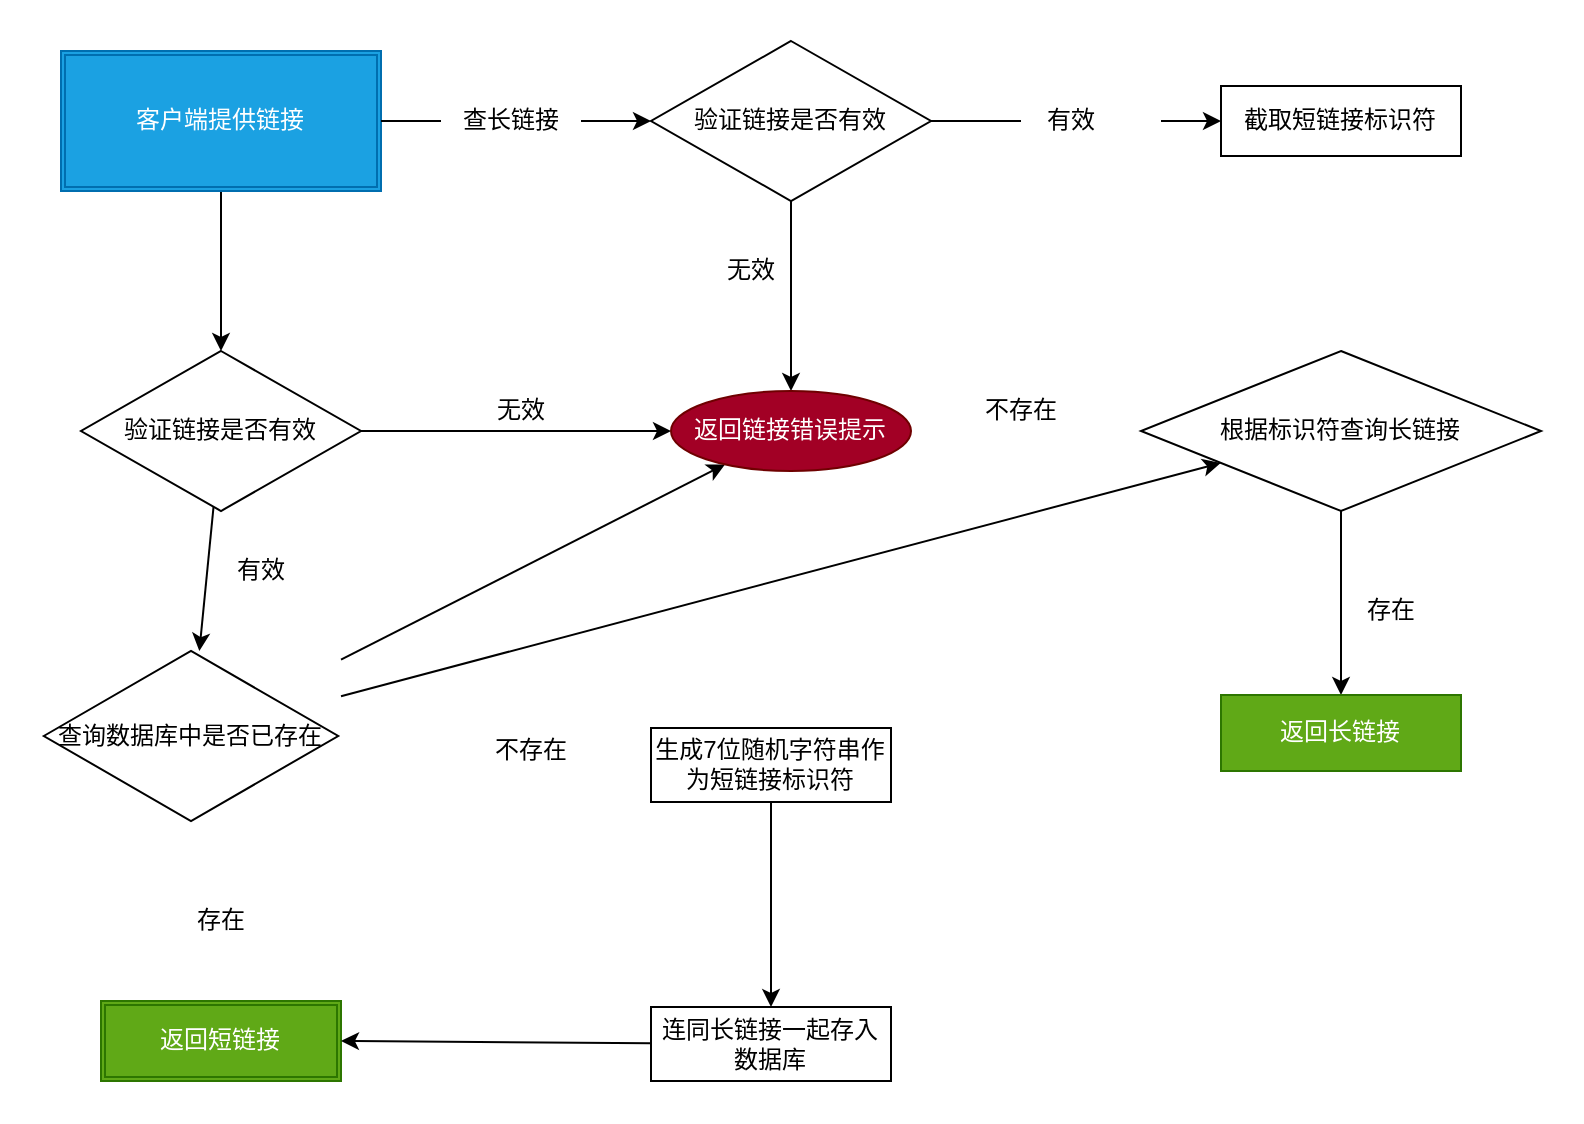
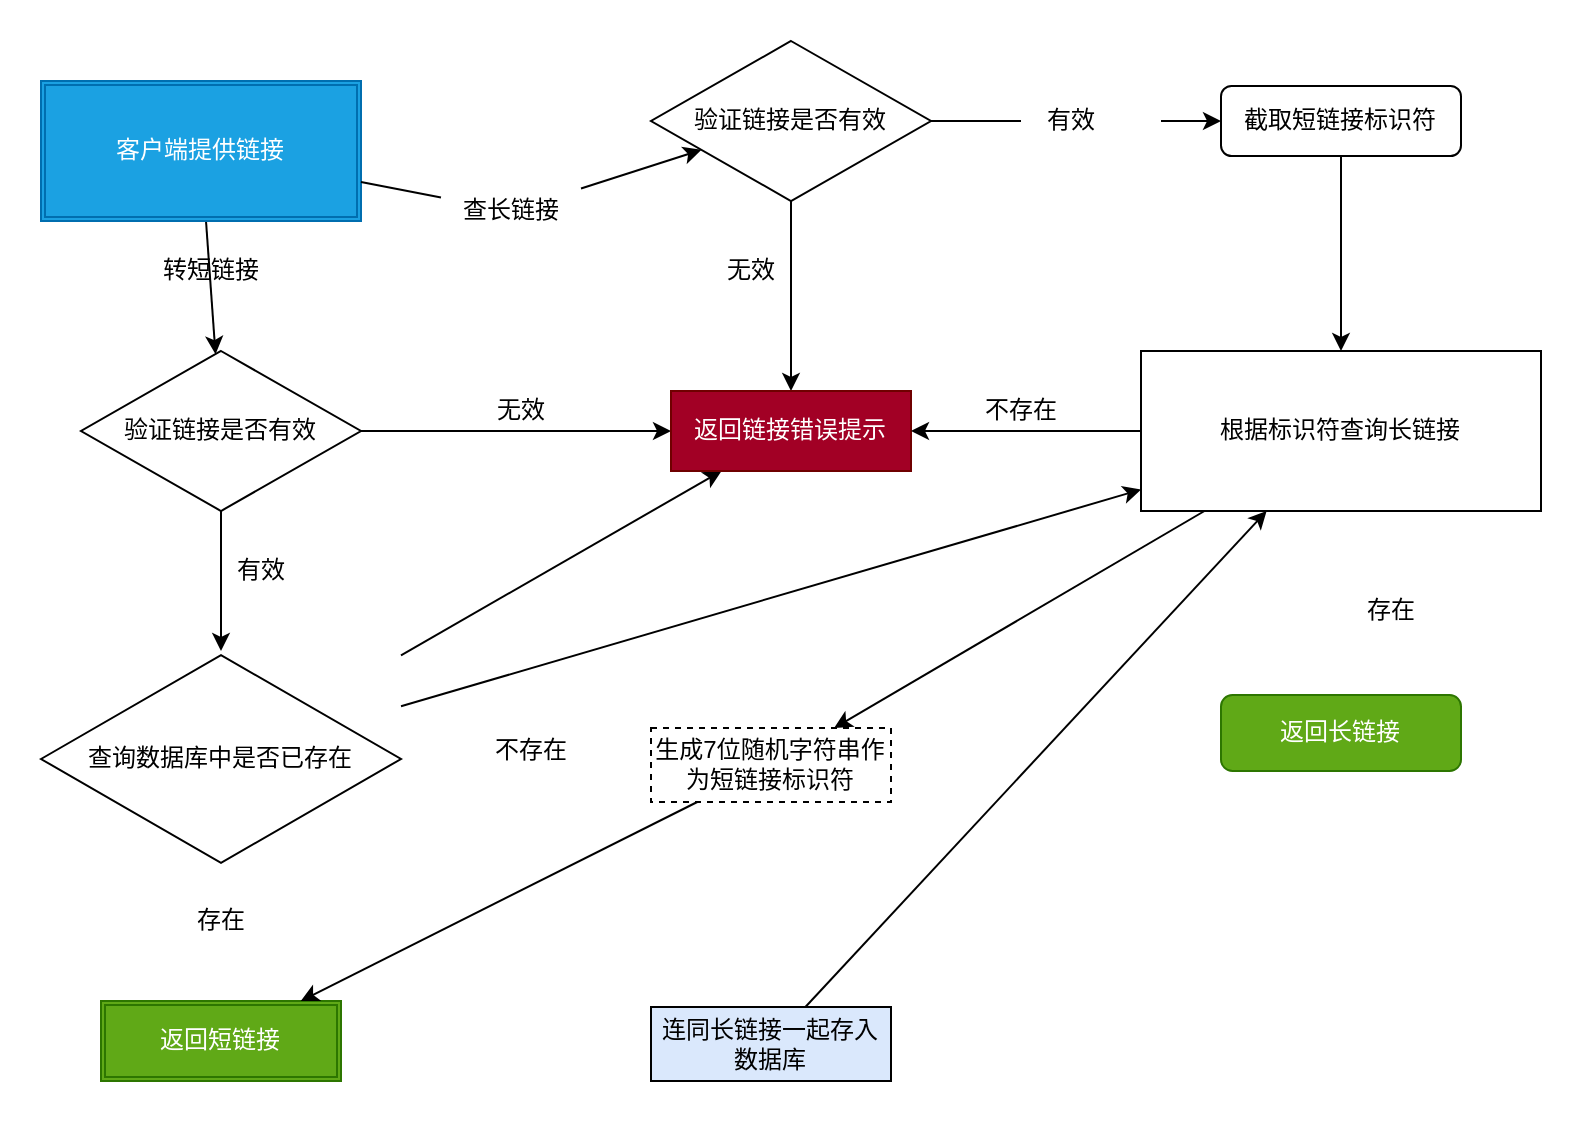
  <mxCell id="0" />
  <mxCell id="1" parent="0" />
  <mxCell id="2" value="" style="edgeStyle=none;html=1;startArrow=none;" edge="1" parent="1" source="25" target="17"><mxGeometry relative="1" as="geometry" /></mxCell>
  <mxCell id="3" value="" style="edgeStyle=none;html=1;" edge="1" parent="1" source="4" target="20"><mxGeometry relative="1" as="geometry" /></mxCell>
- <mxCell id="4" value="客户端提供链接" style="shape=ext;double=1;rounded=0;whiteSpace=wrap;html=1;fillColor=#1ba1e2;fontColor=#ffffff;strokeColor=#006EAF;" vertex="1" parent="1"><mxGeometry x="30" y="25" width="160" height="70" as="geometry" /></mxCell>
+ <mxCell id="4" value="客户端提供链接" style="shape=ext;double=1;rounded=0;whiteSpace=wrap;html=1;fillColor=#1ba1e2;fontColor=#ffffff;strokeColor=#006EAF;" vertex="1" parent="1"><mxGeometry x="20" y="40" width="160" height="70" as="geometry" /></mxCell>
  <mxCell id="5" style="edgeStyle=none;html=1;" edge="1" parent="1" source="7" target="22"><mxGeometry relative="1" as="geometry" /></mxCell>
  <mxCell id="6" value="" style="edgeStyle=none;html=1;" edge="1" parent="1" source="7" target="34"><mxGeometry relative="1" as="geometry" /></mxCell>
- <mxCell id="7" value="查询数据库中是否已存在" style="html=1;whiteSpace=wrap;aspect=fixed;shape=isoRectangle;" vertex="1" parent="1"><mxGeometry x="20" y="325" width="150" height="85" as="geometry" /></mxCell>
+ <mxCell id="7" value="查询数据库中是否已存在" style="html=1;whiteSpace=wrap;aspect=fixed;shape=isoRectangle;" vertex="1" parent="1"><mxGeometry x="20" y="325" width="180" height="108" as="geometry" /></mxCell>
  <mxCell id="8" value="返回短链接" style="shape=ext;double=1;rounded=0;whiteSpace=wrap;html=1;fillColor=#60a917;fontColor=#ffffff;strokeColor=#2D7600;" vertex="1" parent="1"><mxGeometry x="50" y="500" width="120" height="40" as="geometry" /></mxCell>
  <mxCell id="9" value="存在" style="text;html=1;align=center;verticalAlign=middle;resizable=0;points=[];autosize=1;strokeColor=none;fillColor=none;" vertex="1" parent="1"><mxGeometry x="85" y="445" width="50" height="30" as="geometry" /></mxCell>
- <mxCell id="10" value="" style="edgeStyle=none;html=1;" edge="1" parent="1" source="11" target="14"><mxGeometry relative="1" as="geometry" /></mxCell>
- <mxCell id="11" value="生成7位随机字符串作为短链接标识符" style="rounded=0;whiteSpace=wrap;html=1;" vertex="1" parent="1"><mxGeometry x="325" y="363.5" width="120" height="37" as="geometry" /></mxCell>
+ <mxCell id="10" value="" style="edgeStyle=none;html=1;" edge="1" parent="1" source="11" target="8"><mxGeometry relative="1" as="geometry" /></mxCell>
+ <mxCell id="11" value="生成7位随机字符串作为短链接标识符" style="rounded=0;whiteSpace=wrap;html=1;dashed=1;" vertex="1" parent="1"><mxGeometry x="325" y="363.5" width="120" height="37" as="geometry" /></mxCell>
  <mxCell id="12" value="不存在" style="text;html=1;align=center;verticalAlign=middle;resizable=0;points=[];autosize=1;strokeColor=none;fillColor=none;" vertex="1" parent="1"><mxGeometry x="235" y="360" width="60" height="30" as="geometry" /></mxCell>
- <mxCell id="13" style="edgeStyle=none;html=1;entryX=1;entryY=0.5;entryDx=0;entryDy=0;" edge="1" parent="1" source="14" target="8"><mxGeometry relative="1" as="geometry" /></mxCell>
- <mxCell id="14" value="连同长链接一起存入数据库" style="whiteSpace=wrap;html=1;rounded=0;" vertex="1" parent="1"><mxGeometry x="325" y="503" width="120" height="37" as="geometry" /></mxCell>
+ <mxCell id="13" style="edgeStyle=none;html=1;" edge="1" parent="1" source="14" target="34"><mxGeometry relative="1" as="geometry" /></mxCell>
+ <mxCell id="14" value="连同长链接一起存入数据库" style="whiteSpace=wrap;html=1;rounded=0;fillColor=#dae8fc;" vertex="1" parent="1"><mxGeometry x="325" y="503" width="120" height="37" as="geometry" /></mxCell>
  <mxCell id="15" value="" style="edgeStyle=none;html=1;" edge="1" parent="1" source="17" target="22"><mxGeometry relative="1" as="geometry" /></mxCell>
  <mxCell id="16" value="" style="edgeStyle=none;html=1;startArrow=none;" edge="1" parent="1" target="29"><mxGeometry relative="1" as="geometry"><mxPoint x="580" y="60" as="sourcePoint" /></mxGeometry></mxCell>
  <mxCell id="17" value="验证链接是否有效" style="rhombus;whiteSpace=wrap;html=1;rounded=0;" vertex="1" parent="1"><mxGeometry x="325" y="20" width="140" height="80" as="geometry" /></mxCell>
  <mxCell id="18" value="" style="edgeStyle=none;html=1;" edge="1" parent="1" source="20" target="7"><mxGeometry relative="1" as="geometry" /></mxCell>
  <mxCell id="19" value="" style="edgeStyle=none;html=1;" edge="1" parent="1" source="20" target="22"><mxGeometry relative="1" as="geometry" /></mxCell>
  <mxCell id="20" value="验证链接是否有效" style="rhombus;whiteSpace=wrap;html=1;" vertex="1" parent="1"><mxGeometry x="40" y="175" width="140" height="80" as="geometry" /></mxCell>
  <mxCell id="21" value="有效" style="text;html=1;align=center;verticalAlign=middle;resizable=0;points=[];autosize=1;strokeColor=none;fillColor=none;" vertex="1" parent="1"><mxGeometry x="105" y="270" width="50" height="30" as="geometry" /></mxCell>
- <mxCell id="22" value="返回链接错误提示" style="ellipse;whiteSpace=wrap;html=1;fillColor=#a20025;fontColor=#ffffff;strokeColor=#6F0000;" vertex="1" parent="1"><mxGeometry x="335" y="195" width="120" height="40" as="geometry" /></mxCell>
+ <mxCell id="22" value="返回链接错误提示" style="whiteSpace=wrap;html=1;fillColor=#a20025;fontColor=#ffffff;strokeColor=#6F0000;" vertex="1" parent="1"><mxGeometry x="335" y="195" width="120" height="40" as="geometry" /></mxCell>
+ <mxCell id="23" value="转短链接" style="text;html=1;align=center;verticalAlign=middle;resizable=0;points=[];autosize=1;strokeColor=none;fillColor=none;" vertex="1" parent="1"><mxGeometry x="70" y="120" width="70" height="30" as="geometry" /></mxCell>
  <mxCell id="24" value="" style="edgeStyle=none;html=1;endArrow=none;" edge="1" parent="1" source="4" target="25"><mxGeometry relative="1" as="geometry"><mxPoint x="190" y="58.431" as="sourcePoint" /><mxPoint x="297.322" y="56.327" as="targetPoint" /></mxGeometry></mxCell>
- <mxCell id="25" value="查长链接" style="text;html=1;align=center;verticalAlign=middle;resizable=0;points=[];autosize=1;" vertex="1" parent="1"><mxGeometry x="220" y="45" width="70" height="30" as="geometry" /></mxCell>
+ <mxCell id="25" value="查长链接" style="text;html=1;align=center;verticalAlign=middle;resizable=0;points=[];autosize=1;" vertex="1" parent="1"><mxGeometry x="220" y="90" width="70" height="30" as="geometry" /></mxCell>
  <mxCell id="26" value="无效" style="text;html=1;align=center;verticalAlign=middle;resizable=0;points=[];autosize=1;strokeColor=none;fillColor=none;" vertex="1" parent="1"><mxGeometry x="235" y="190" width="50" height="30" as="geometry" /></mxCell>
  <mxCell id="27" value="无效" style="text;html=1;align=center;verticalAlign=middle;resizable=0;points=[];autosize=1;strokeColor=none;fillColor=none;" vertex="1" parent="1"><mxGeometry x="350" y="120" width="50" height="30" as="geometry" /></mxCell>
- <mxCell id="29" value="截取短链接标识符" style="whiteSpace=wrap;html=1;rounded=0;" vertex="1" parent="1"><mxGeometry x="610" y="42.5" width="120" height="35" as="geometry" /></mxCell>
+ <mxCell id="28" value="" style="edgeStyle=none;html=1;entryX=0.5;entryY=0;entryDx=0;entryDy=0;" edge="1" parent="1" source="29" target="34"><mxGeometry relative="1" as="geometry"><mxPoint x="680" y="155" as="targetPoint" /></mxGeometry></mxCell>
+ <mxCell id="29" value="截取短链接标识符" style="whiteSpace=wrap;html=1;rounded=1;" vertex="1" parent="1"><mxGeometry x="610" y="42.5" width="120" height="35" as="geometry" /></mxCell>
  <mxCell id="30" value="" style="edgeStyle=none;html=1;endArrow=none;" edge="1" parent="1" source="17" target="31"><mxGeometry relative="1" as="geometry"><mxPoint x="465" y="60" as="sourcePoint" /><mxPoint x="570" y="60" as="targetPoint" /></mxGeometry></mxCell>
  <mxCell id="31" value="有效" style="text;html=1;align=center;verticalAlign=middle;resizable=0;points=[];autosize=1;strokeColor=none;fillColor=none;" vertex="1" parent="1"><mxGeometry x="510" y="45" width="50" height="30" as="geometry" /></mxCell>
- <mxCell id="33" value="" style="edgeStyle=none;html=1;" edge="1" parent="1" source="34" target="36"><mxGeometry relative="1" as="geometry" /></mxCell>
- <mxCell id="34" value="根据标识符查询长链接" style="rhombus;whiteSpace=wrap;html=1;rounded=0;" vertex="1" parent="1"><mxGeometry x="570" y="175" width="200" height="80" as="geometry" /></mxCell>
+ <mxCell id="32" value="" style="edgeStyle=none;html=1;" edge="1" parent="1" source="34" target="22"><mxGeometry relative="1" as="geometry" /></mxCell>
+ <mxCell id="33" value="" style="edgeStyle=none;html=1;" edge="1" parent="1" source="34" target="11"><mxGeometry relative="1" as="geometry" /></mxCell>
+ <mxCell id="34" value="根据标识符查询长链接" style="whiteSpace=wrap;html=1;rounded=0;" vertex="1" parent="1"><mxGeometry x="570" y="175" width="200" height="80" as="geometry" /></mxCell>
  <mxCell id="35" value="不存在" style="text;html=1;align=center;verticalAlign=middle;resizable=0;points=[];autosize=1;strokeColor=none;fillColor=none;" vertex="1" parent="1"><mxGeometry x="480" y="190" width="60" height="30" as="geometry" /></mxCell>
- <mxCell id="36" value="返回长链接" style="whiteSpace=wrap;html=1;rounded=0;fillColor=#60a917;fontColor=#ffffff;strokeColor=#2D7600;" vertex="1" parent="1"><mxGeometry x="610" y="347" width="120" height="38" as="geometry" /></mxCell>
+ <mxCell id="36" value="返回长链接" style="whiteSpace=wrap;html=1;fillColor=#60a917;fontColor=#ffffff;strokeColor=#2D7600;rounded=1;" vertex="1" parent="1"><mxGeometry x="610" y="347" width="120" height="38" as="geometry" /></mxCell>
  <mxCell id="37" value="存在" style="text;html=1;align=center;verticalAlign=middle;resizable=0;points=[];autosize=1;strokeColor=none;fillColor=none;" vertex="1" parent="1"><mxGeometry x="670" y="290" width="50" height="30" as="geometry" /></mxCell>
